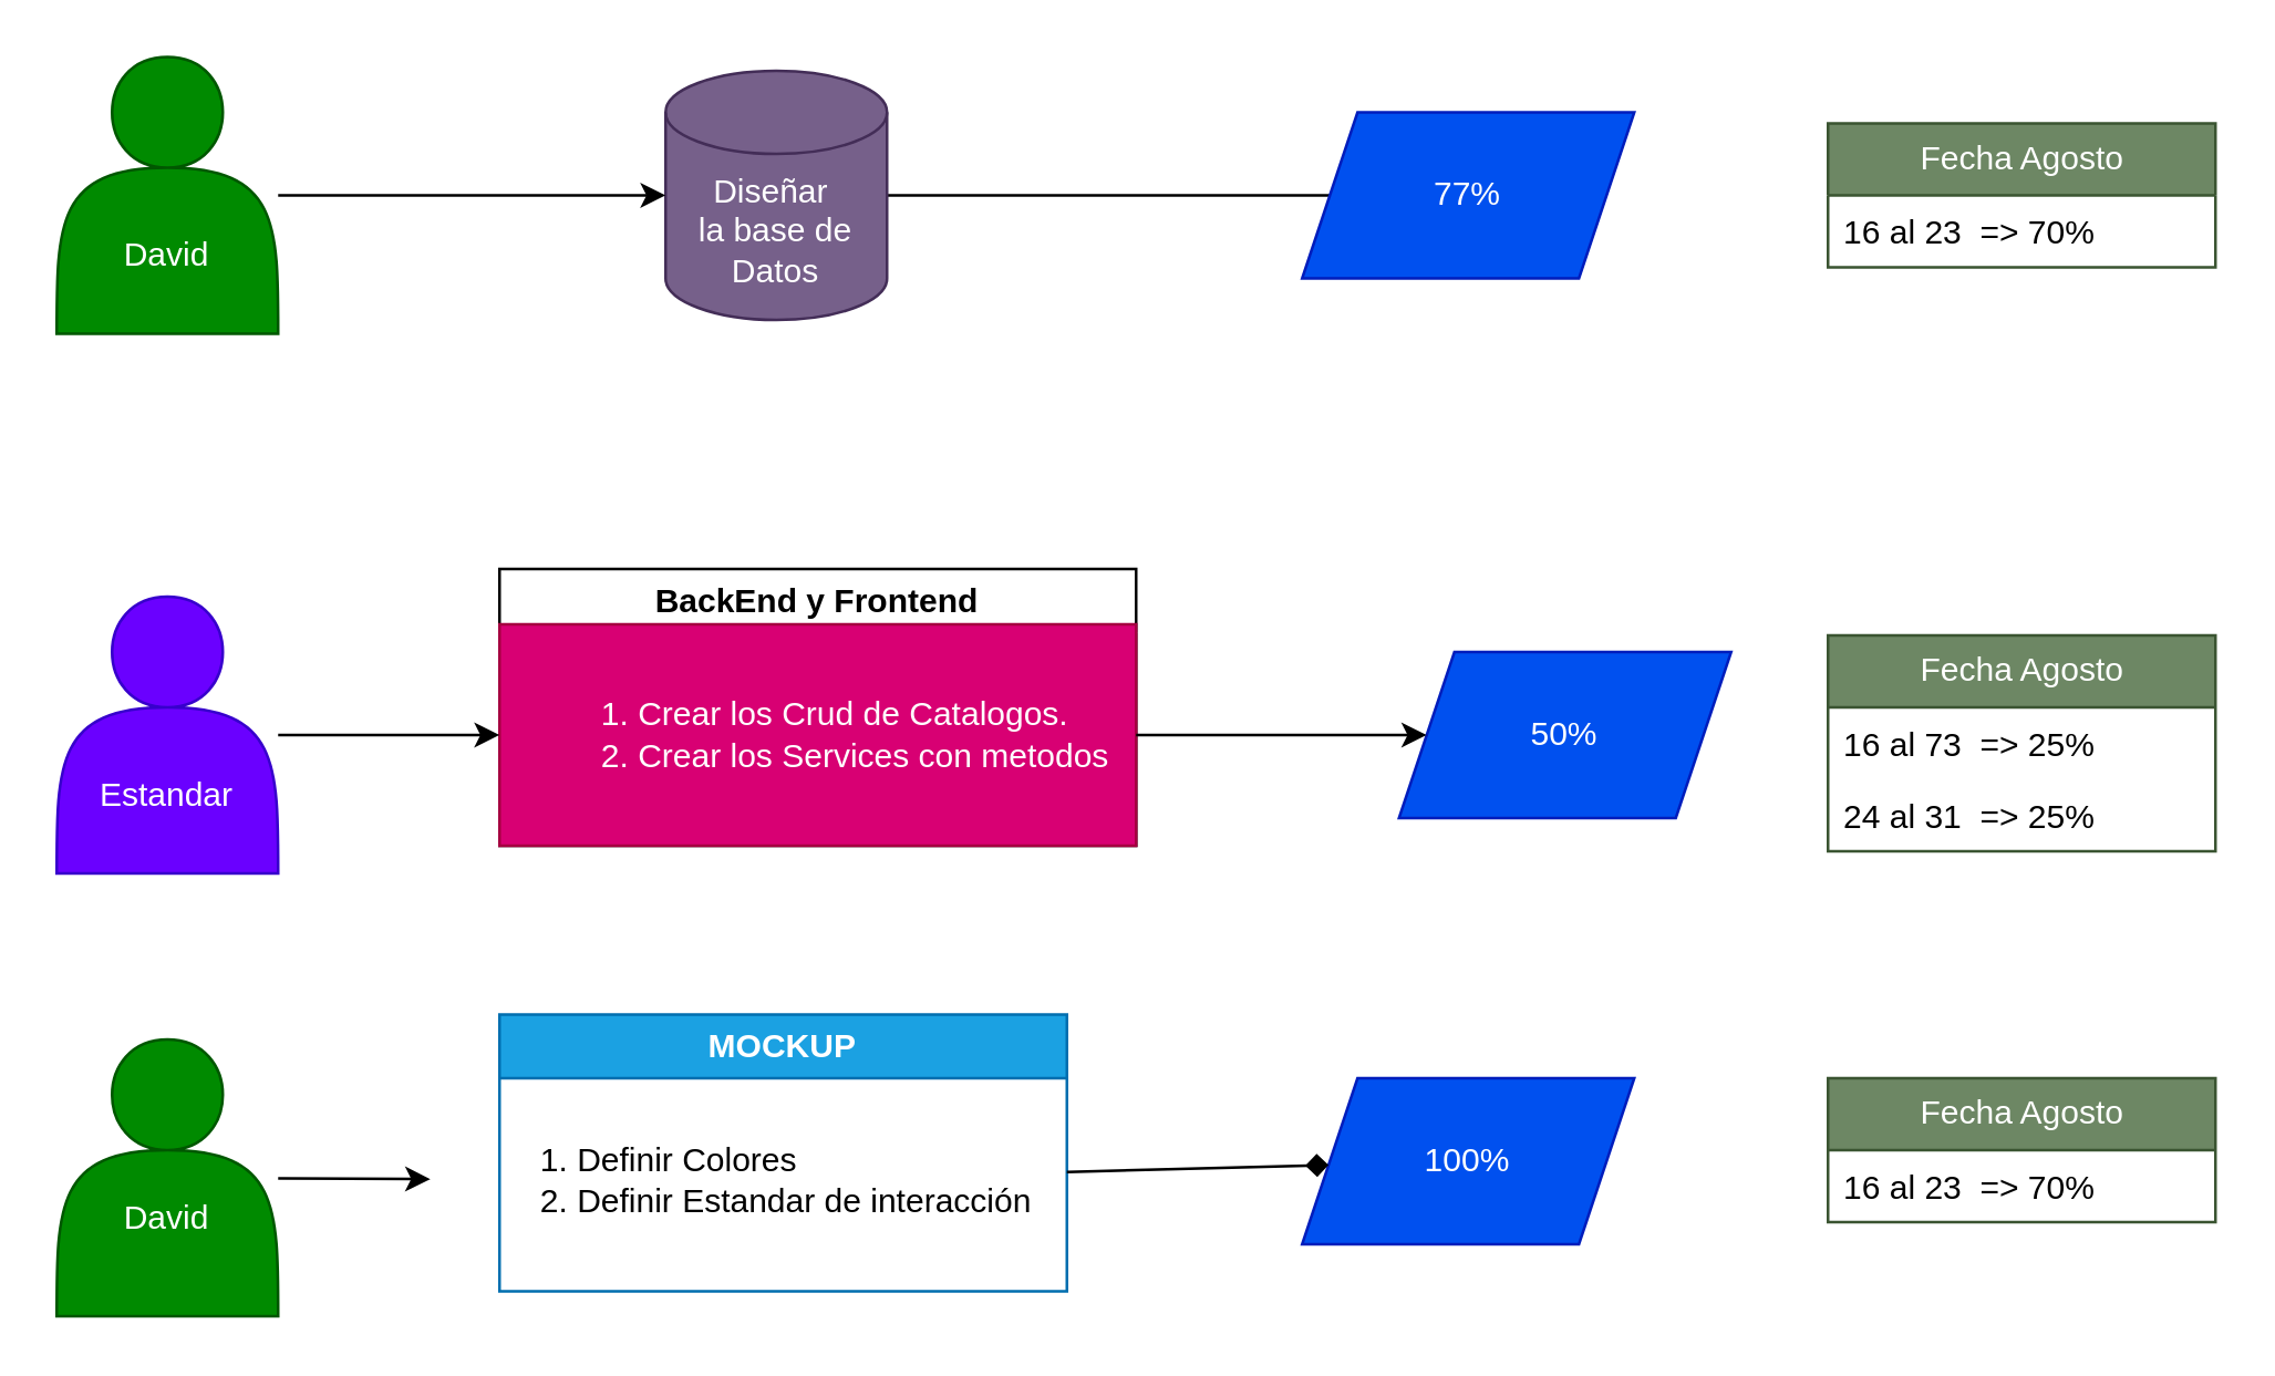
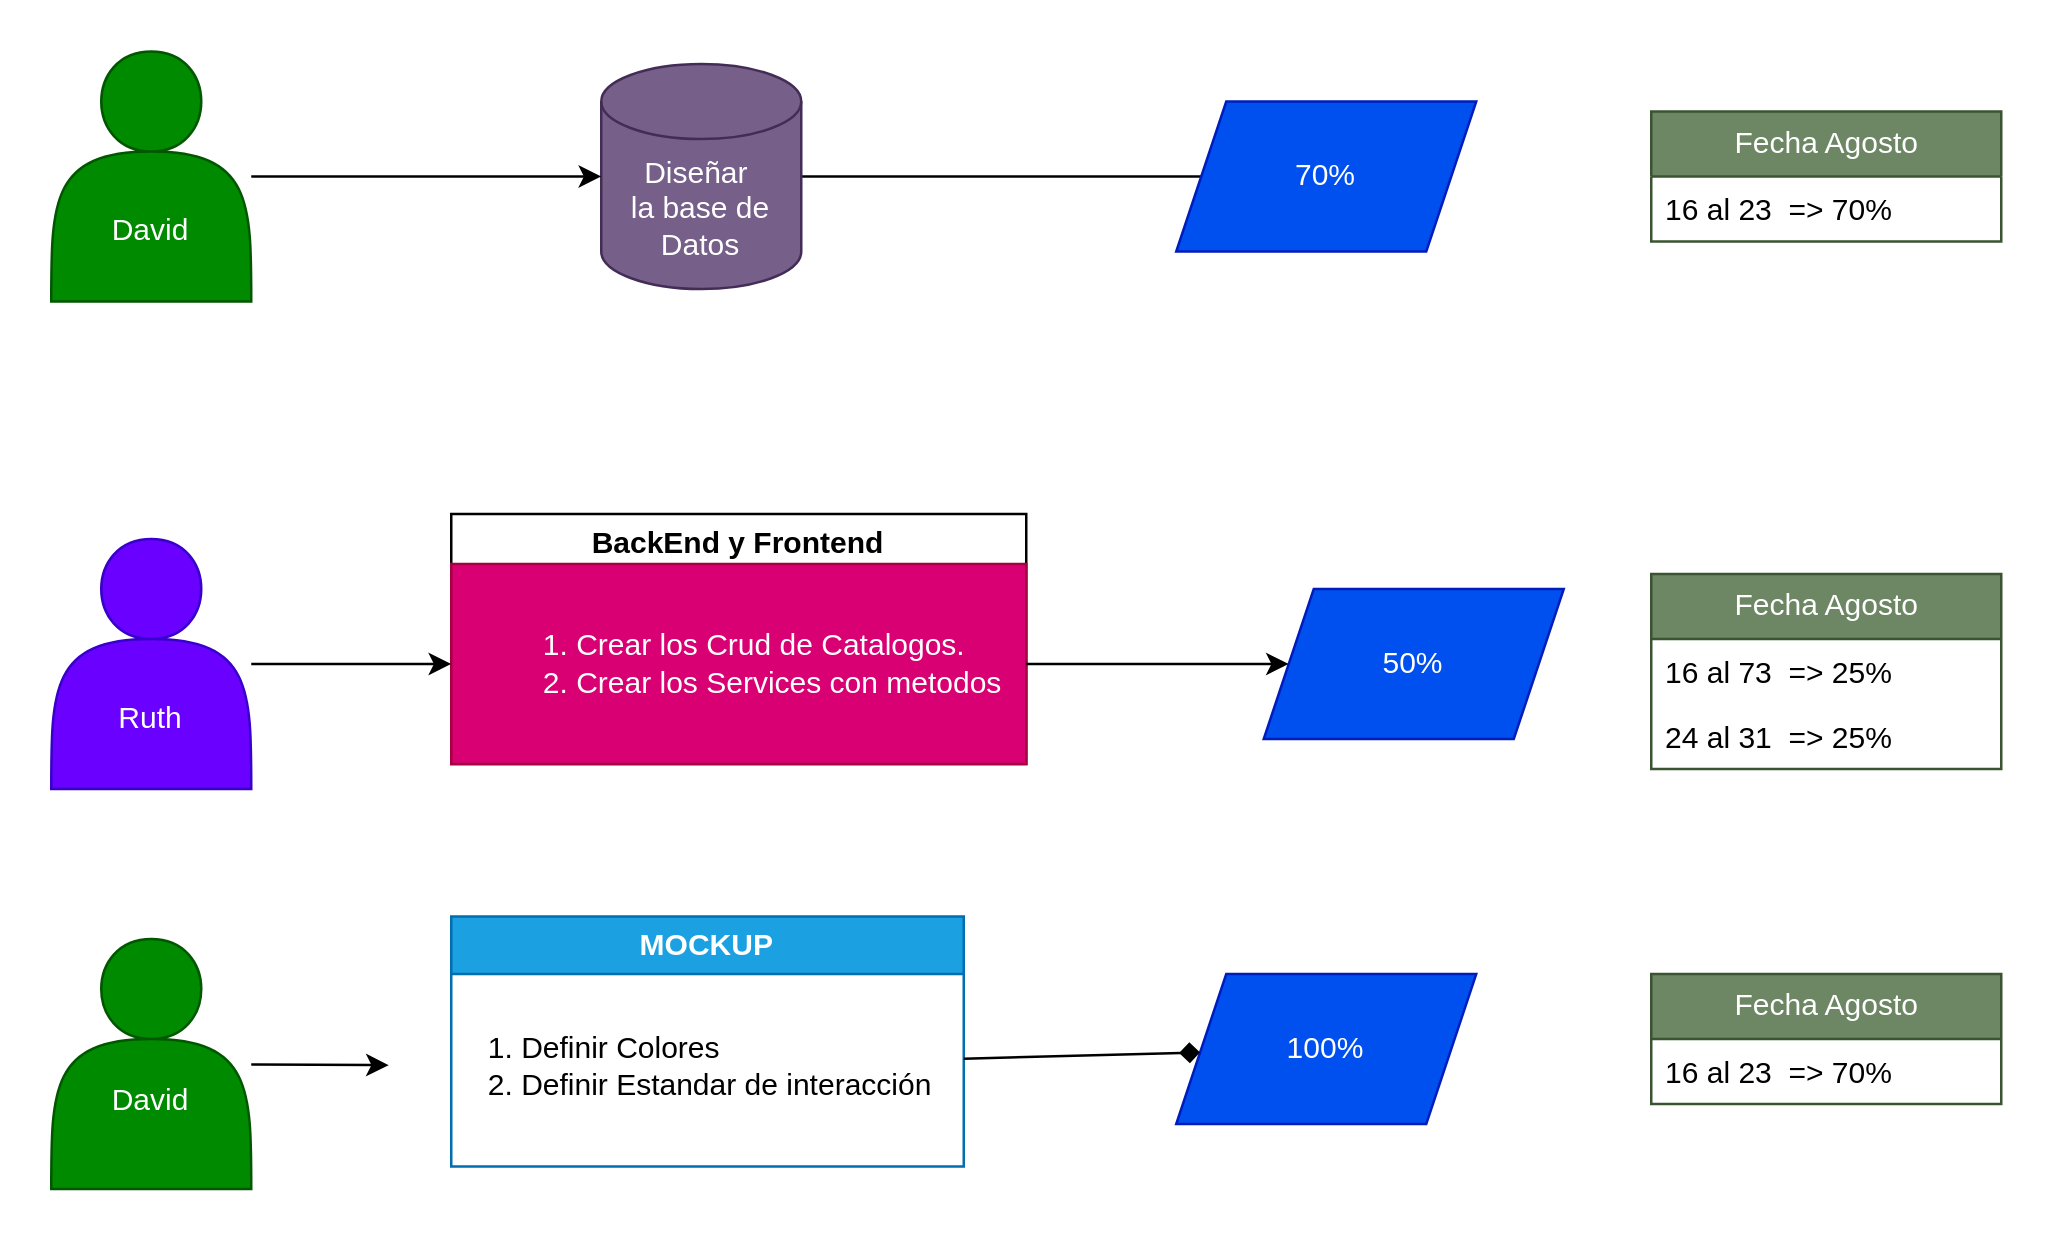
  <mxCell id="0" />
  <mxCell id="1" parent="0" />
  <mxCell id="2" value="" style="edgeStyle=none;html=1;endArrow=none;" edge="1" parent="1" source="3" target="4"><mxGeometry relative="1" as="geometry" /></mxCell>
  <mxCell id="3" value="Diseñar&amp;nbsp;&lt;br&gt;la base de Datos" style="shape=cylinder3;whiteSpace=wrap;html=1;boundedLbl=1;backgroundOutline=1;size=15;fillColor=#76608a;fontColor=#ffffff;strokeColor=#432D57;" vertex="1" parent="1"><mxGeometry x="240" y="25" width="80" height="90" as="geometry" /></mxCell>
- <mxCell id="4" value="77%" style="shape=parallelogram;perimeter=parallelogramPerimeter;whiteSpace=wrap;html=1;fixedSize=1;fillColor=#0050ef;fontColor=#ffffff;strokeColor=#001DBC;" vertex="1" parent="1"><mxGeometry x="470" y="40" width="120" height="60" as="geometry" /></mxCell>
+ <mxCell id="4" value="70%" style="shape=parallelogram;perimeter=parallelogramPerimeter;whiteSpace=wrap;html=1;fixedSize=1;fillColor=#0050ef;fontColor=#ffffff;strokeColor=#001DBC;" vertex="1" parent="1"><mxGeometry x="470" y="40" width="120" height="60" as="geometry" /></mxCell>
  <mxCell id="5" value="" style="edgeStyle=none;html=1;" edge="1" parent="1" source="6" target="3"><mxGeometry relative="1" as="geometry" /></mxCell>
  <mxCell id="6" value="&lt;br&gt;&lt;br&gt;&lt;br&gt;David" style="shape=actor;whiteSpace=wrap;html=1;fillColor=#008a00;fontColor=#ffffff;strokeColor=#005700;" vertex="1" parent="1"><mxGeometry x="20" y="20" width="80" height="100" as="geometry" /></mxCell>
  <mxCell id="7" value="BackEnd y Frontend" style="swimlane;whiteSpace=wrap;html=1;" vertex="1" parent="1"><mxGeometry x="180" y="205" width="230" height="100" as="geometry" /></mxCell>
  <mxCell id="8" value="&lt;ol&gt;&lt;li style=&quot;text-align: left;&quot;&gt;Crear los Crud de Catalogos.&lt;/li&gt;&lt;li style=&quot;text-align: left;&quot;&gt;Crear los Services con metodos&lt;/li&gt;&lt;/ol&gt;" style="text;html=1;align=center;verticalAlign=middle;resizable=0;points=[];autosize=1;strokeColor=#A50040;fillColor=#d80073;fontColor=#ffffff;" vertex="1" parent="7"><mxGeometry y="20" width="230" height="80" as="geometry" /></mxCell>
  <mxCell id="9" value="" style="edgeStyle=none;html=1;" edge="1" parent="1" source="10" target="8"><mxGeometry relative="1" as="geometry" /></mxCell>
- <mxCell id="10" value="&lt;br&gt;&lt;br&gt;&lt;br&gt;Estandar" style="shape=actor;whiteSpace=wrap;html=1;fillColor=#6a00ff;fontColor=#ffffff;strokeColor=#3700CC;" vertex="1" parent="1"><mxGeometry x="20" y="215" width="80" height="100" as="geometry" /></mxCell>
+ <mxCell id="10" value="&lt;br&gt;&lt;br&gt;&lt;br&gt;Ruth" style="shape=actor;whiteSpace=wrap;html=1;fillColor=#6a00ff;fontColor=#ffffff;strokeColor=#3700CC;" vertex="1" parent="1"><mxGeometry x="20" y="215" width="80" height="100" as="geometry" /></mxCell>
  <mxCell id="11" value="50%" style="shape=parallelogram;perimeter=parallelogramPerimeter;whiteSpace=wrap;html=1;fixedSize=1;fillColor=#0050ef;fontColor=#ffffff;strokeColor=#001DBC;" vertex="1" parent="1"><mxGeometry x="505" y="235" width="120" height="60" as="geometry" /></mxCell>
  <mxCell id="12" value="Fecha Agosto" style="swimlane;fontStyle=0;childLayout=stackLayout;horizontal=1;startSize=26;fillColor=#6d8764;horizontalStack=0;resizeParent=1;resizeParentMax=0;resizeLast=0;collapsible=1;marginBottom=0;html=1;fontColor=#ffffff;strokeColor=#3A5431;" vertex="1" parent="1"><mxGeometry x="660" y="44" width="140" height="52" as="geometry" /></mxCell>
  <mxCell id="13" value="16 al 23&amp;nbsp; =&amp;gt; 70%&amp;nbsp;&amp;nbsp;" style="text;strokeColor=none;fillColor=none;align=left;verticalAlign=top;spacingLeft=4;spacingRight=4;overflow=hidden;rotatable=0;points=[[0,0.5],[1,0.5]];portConstraint=eastwest;whiteSpace=wrap;html=1;" vertex="1" parent="12"><mxGeometry y="26" width="140" height="26" as="geometry" /></mxCell>
  <mxCell id="14" value="Fecha Agosto" style="swimlane;fontStyle=0;childLayout=stackLayout;horizontal=1;startSize=26;fillColor=#6d8764;horizontalStack=0;resizeParent=1;resizeParentMax=0;resizeLast=0;collapsible=1;marginBottom=0;html=1;fontColor=#ffffff;strokeColor=#3A5431;" vertex="1" parent="1"><mxGeometry x="660" y="229" width="140" height="78" as="geometry" /></mxCell>
  <mxCell id="15" value="16 al 73&amp;nbsp; =&amp;gt; 25%&amp;nbsp;&amp;nbsp;" style="text;strokeColor=none;fillColor=none;align=left;verticalAlign=top;spacingLeft=4;spacingRight=4;overflow=hidden;rotatable=0;points=[[0,0.5],[1,0.5]];portConstraint=eastwest;whiteSpace=wrap;html=1;" vertex="1" parent="14"><mxGeometry y="26" width="140" height="26" as="geometry" /></mxCell>
  <mxCell id="16" value="24 al 31&amp;nbsp; =&amp;gt; 25%&amp;nbsp;&amp;nbsp;" style="text;strokeColor=none;fillColor=none;align=left;verticalAlign=top;spacingLeft=4;spacingRight=4;overflow=hidden;rotatable=0;points=[[0,0.5],[1,0.5]];portConstraint=eastwest;whiteSpace=wrap;html=1;" vertex="1" parent="14"><mxGeometry y="52" width="140" height="26" as="geometry" /></mxCell>
  <mxCell id="17" value="" style="edgeStyle=none;html=1;" edge="1" parent="1" source="8" target="11"><mxGeometry relative="1" as="geometry" /></mxCell>
  <mxCell id="18" value="MOCKUP" style="swimlane;whiteSpace=wrap;html=1;startSize=23;fillColor=#1ba1e2;fontColor=#ffffff;strokeColor=#006EAF;" vertex="1" parent="1"><mxGeometry x="180" y="366" width="205" height="100" as="geometry" /></mxCell>
  <mxCell id="19" value="&lt;ol&gt;&lt;li style=&quot;text-align: left;&quot;&gt;Definir Colores&lt;/li&gt;&lt;li style=&quot;text-align: left;&quot;&gt;Definir Estandar de interacción&lt;/li&gt;&lt;/ol&gt;" style="text;html=1;align=center;verticalAlign=middle;resizable=0;points=[];autosize=1;strokeColor=none;fillColor=none;" vertex="1" parent="18"><mxGeometry x="-25" y="20" width="230" height="80" as="geometry" /></mxCell>
  <mxCell id="20" value="" style="edgeStyle=none;html=1;" edge="1" parent="1" source="21" target="19"><mxGeometry relative="1" as="geometry" /></mxCell>
  <mxCell id="21" value="&lt;br&gt;&lt;br&gt;David" style="shape=actor;whiteSpace=wrap;html=1;fillColor=#008a00;fontColor=#ffffff;strokeColor=#005700;" vertex="1" parent="1"><mxGeometry x="20" y="375" width="80" height="100" as="geometry" /></mxCell>
  <mxCell id="22" value="100%" style="shape=parallelogram;perimeter=parallelogramPerimeter;whiteSpace=wrap;html=1;fixedSize=1;fillColor=#0050ef;fontColor=#ffffff;strokeColor=#001DBC;" vertex="1" parent="1"><mxGeometry x="470" y="389" width="120" height="60" as="geometry" /></mxCell>
  <mxCell id="23" value="" style="edgeStyle=none;html=1;endArrow=diamond;" edge="1" parent="1" source="19" target="22"><mxGeometry relative="1" as="geometry" /></mxCell>
  <mxCell id="24" value="Fecha Agosto" style="swimlane;fontStyle=0;childLayout=stackLayout;horizontal=1;startSize=26;fillColor=#6d8764;horizontalStack=0;resizeParent=1;resizeParentMax=0;resizeLast=0;collapsible=1;marginBottom=0;html=1;fontColor=#ffffff;strokeColor=#3A5431;" vertex="1" parent="1"><mxGeometry x="660" y="389" width="140" height="52" as="geometry" /></mxCell>
  <mxCell id="25" value="16 al 23&amp;nbsp; =&amp;gt; 70%&amp;nbsp;&amp;nbsp;" style="text;strokeColor=none;fillColor=none;align=left;verticalAlign=top;spacingLeft=4;spacingRight=4;overflow=hidden;rotatable=0;points=[[0,0.5],[1,0.5]];portConstraint=eastwest;whiteSpace=wrap;html=1;" vertex="1" parent="24"><mxGeometry y="26" width="140" height="26" as="geometry" /></mxCell>
